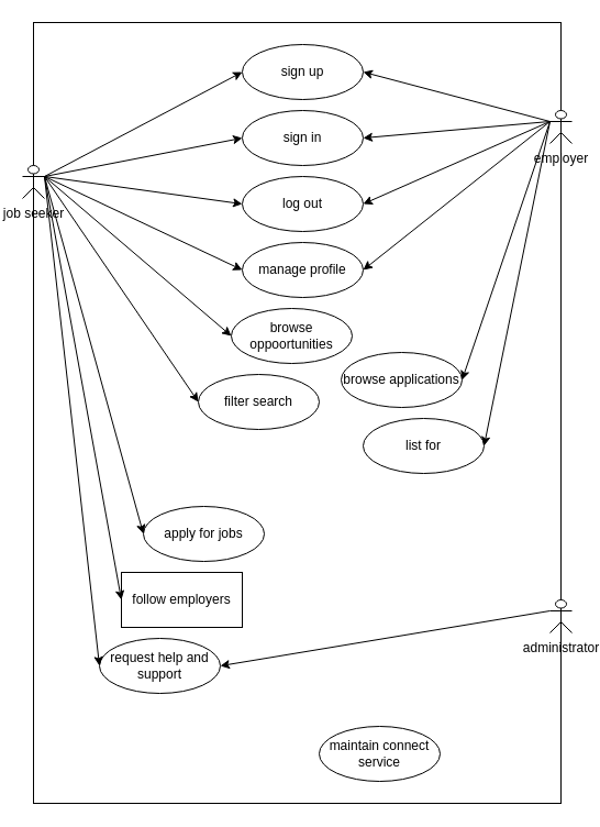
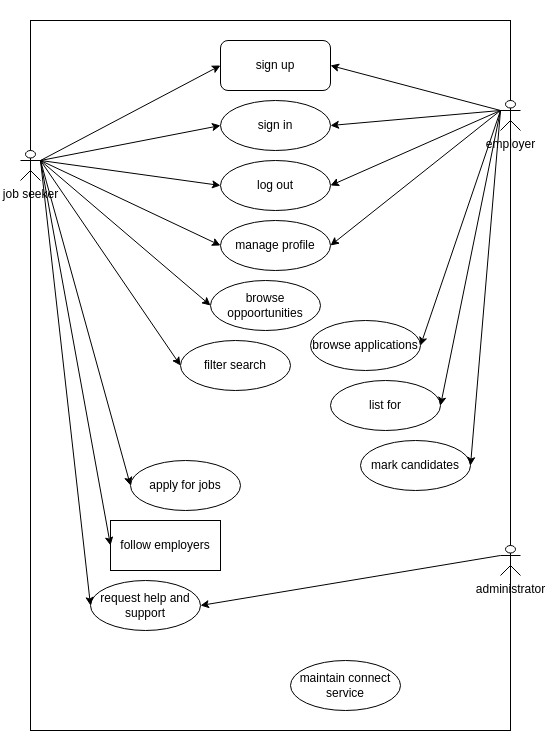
  <mxCell id="0" />
  <mxCell id="1" parent="0" />
  <mxCell id="2" value="" style="rounded=0;whiteSpace=wrap;html=1;" vertex="1" parent="1"><mxGeometry x="30" y="20" width="480" height="710" as="geometry" /></mxCell>
  <mxCell id="3" value="job seeker" style="shape=umlActor;verticalLabelPosition=bottom;verticalAlign=top;html=1;outlineConnect=0;" vertex="1" parent="1"><mxGeometry x="20" y="150" width="20" height="30" as="geometry" /></mxCell>
  <mxCell id="4" value="employer" style="shape=umlActor;verticalLabelPosition=bottom;verticalAlign=top;html=1;outlineConnect=0;" vertex="1" parent="1"><mxGeometry x="500" y="100" width="20" height="30" as="geometry" /></mxCell>
  <mxCell id="5" value="administrator" style="shape=umlActor;verticalLabelPosition=bottom;verticalAlign=top;html=1;outlineConnect=0;" vertex="1" parent="1"><mxGeometry x="500" y="545" width="20" height="30" as="geometry" /></mxCell>
- <mxCell id="6" value="sign up" style="ellipse;whiteSpace=wrap;html=1;" vertex="1" parent="1"><mxGeometry x="220" y="40" width="110" height="50" as="geometry" /></mxCell>
+ <mxCell id="6" value="sign up" style="whiteSpace=wrap;html=1;rounded=1;" vertex="1" parent="1"><mxGeometry x="220" y="40" width="110" height="50" as="geometry" /></mxCell>
  <mxCell id="7" value="sign in" style="ellipse;whiteSpace=wrap;html=1;" vertex="1" parent="1"><mxGeometry x="220" y="100" width="110" height="50" as="geometry" /></mxCell>
  <mxCell id="8" value="browse oppoortunities" style="ellipse;whiteSpace=wrap;html=1;" vertex="1" parent="1"><mxGeometry x="210" y="280" width="110" height="50" as="geometry" /></mxCell>
  <mxCell id="9" value="filter search" style="ellipse;whiteSpace=wrap;html=1;" vertex="1" parent="1"><mxGeometry x="180" y="340" width="110" height="50" as="geometry" /></mxCell>
  <mxCell id="10" value="manage profile" style="ellipse;whiteSpace=wrap;html=1;" vertex="1" parent="1"><mxGeometry x="220" y="220" width="110" height="50" as="geometry" /></mxCell>
+ <mxCell id="11" value="mark candidates" style="ellipse;whiteSpace=wrap;html=1;" vertex="1" parent="1"><mxGeometry x="360" y="440" width="110" height="50" as="geometry" /></mxCell>
  <mxCell id="12" value="apply for jobs" style="ellipse;whiteSpace=wrap;html=1;" vertex="1" parent="1"><mxGeometry x="130" y="460" width="110" height="50" as="geometry" /></mxCell>
  <mxCell id="13" value="list for" style="ellipse;whiteSpace=wrap;html=1;" vertex="1" parent="1"><mxGeometry x="330" y="380" width="110" height="50" as="geometry" /></mxCell>
  <mxCell id="14" value="browse applications" style="ellipse;whiteSpace=wrap;html=1;" vertex="1" parent="1"><mxGeometry x="310" y="320" width="110" height="50" as="geometry" /></mxCell>
  <mxCell id="15" value="follow employers" style="whiteSpace=wrap;html=1;rounded=0;" vertex="1" parent="1"><mxGeometry x="110" y="520" width="110" height="50" as="geometry" /></mxCell>
  <mxCell id="16" value="request help and support" style="ellipse;whiteSpace=wrap;html=1;" vertex="1" parent="1"><mxGeometry x="90" y="580" width="110" height="50" as="geometry" /></mxCell>
  <mxCell id="17" value="maintain connect service" style="ellipse;whiteSpace=wrap;html=1;" vertex="1" parent="1"><mxGeometry x="290" y="660" width="110" height="50" as="geometry" /></mxCell>
  <mxCell id="18" value="log out" style="ellipse;whiteSpace=wrap;html=1;" vertex="1" parent="1"><mxGeometry x="220" y="160" width="110" height="50" as="geometry" /></mxCell>
  <mxCell id="19" value="" style="endArrow=classic;html=1;rounded=0;exitX=1;exitY=0.333;exitDx=0;exitDy=0;exitPerimeter=0;entryX=0;entryY=0.5;entryDx=0;entryDy=0;" edge="1" parent="1" source="3" target="6"><mxGeometry width="50" height="50" relative="1" as="geometry"><mxPoint x="230" y="300" as="sourcePoint" /><mxPoint x="280" y="250" as="targetPoint" /></mxGeometry></mxCell>
  <mxCell id="20" value="" style="endArrow=classic;html=1;rounded=0;entryX=0;entryY=0.5;entryDx=0;entryDy=0;" edge="1" parent="1" target="7"><mxGeometry width="50" height="50" relative="1" as="geometry"><mxPoint x="40" y="160" as="sourcePoint" /><mxPoint x="230" y="75" as="targetPoint" /></mxGeometry></mxCell>
  <mxCell id="21" value="" style="endArrow=classic;html=1;rounded=0;exitX=1;exitY=0.333;exitDx=0;exitDy=0;exitPerimeter=0;entryX=0;entryY=0.5;entryDx=0;entryDy=0;" edge="1" parent="1" source="3" target="18"><mxGeometry width="50" height="50" relative="1" as="geometry"><mxPoint x="70" y="177.5" as="sourcePoint" /><mxPoint x="220" y="190" as="targetPoint" /></mxGeometry></mxCell>
  <mxCell id="22" value="" style="endArrow=classic;html=1;rounded=0;entryX=0;entryY=0.5;entryDx=0;entryDy=0;exitX=1;exitY=0.333;exitDx=0;exitDy=0;exitPerimeter=0;" edge="1" parent="1" source="3" target="10"><mxGeometry width="50" height="50" relative="1" as="geometry"><mxPoint x="230" y="300" as="sourcePoint" /><mxPoint x="280" y="250" as="targetPoint" /></mxGeometry></mxCell>
  <mxCell id="23" value="" style="endArrow=classic;html=1;rounded=0;exitX=0;exitY=0.333;exitDx=0;exitDy=0;exitPerimeter=0;entryX=1;entryY=0.5;entryDx=0;entryDy=0;" edge="1" parent="1" source="4" target="6"><mxGeometry width="50" height="50" relative="1" as="geometry"><mxPoint x="50" y="170" as="sourcePoint" /><mxPoint x="230" y="75" as="targetPoint" /></mxGeometry></mxCell>
  <mxCell id="24" value="" style="endArrow=classic;html=1;rounded=0;exitX=0;exitY=0.333;exitDx=0;exitDy=0;exitPerimeter=0;entryX=1;entryY=0.5;entryDx=0;entryDy=0;" edge="1" parent="1" source="4" target="7"><mxGeometry width="50" height="50" relative="1" as="geometry"><mxPoint x="510" y="120" as="sourcePoint" /><mxPoint x="340" y="75" as="targetPoint" /></mxGeometry></mxCell>
  <mxCell id="25" value="" style="endArrow=classic;html=1;rounded=0;exitX=0;exitY=0.333;exitDx=0;exitDy=0;exitPerimeter=0;entryX=1;entryY=0.5;entryDx=0;entryDy=0;" edge="1" parent="1" source="4" target="18"><mxGeometry width="50" height="50" relative="1" as="geometry"><mxPoint x="520" y="130" as="sourcePoint" /><mxPoint x="350" y="85" as="targetPoint" /></mxGeometry></mxCell>
  <mxCell id="26" value="" style="endArrow=classic;html=1;rounded=0;exitX=0;exitY=0.333;exitDx=0;exitDy=0;exitPerimeter=0;entryX=1;entryY=0.5;entryDx=0;entryDy=0;" edge="1" parent="1" source="4" target="10"><mxGeometry width="50" height="50" relative="1" as="geometry"><mxPoint x="530" y="140" as="sourcePoint" /><mxPoint x="360" y="95" as="targetPoint" /></mxGeometry></mxCell>
  <mxCell id="27" value="" style="endArrow=classic;html=1;rounded=0;entryX=1;entryY=0.5;entryDx=0;entryDy=0;" edge="1" parent="1" target="14"><mxGeometry width="50" height="50" relative="1" as="geometry"><mxPoint x="500" y="110" as="sourcePoint" /><mxPoint x="370" y="105" as="targetPoint" /></mxGeometry></mxCell>
  <mxCell id="28" value="" style="endArrow=classic;html=1;rounded=0;exitX=0;exitY=0.333;exitDx=0;exitDy=0;exitPerimeter=0;entryX=1;entryY=0.5;entryDx=0;entryDy=0;" edge="1" parent="1" source="4" target="13"><mxGeometry width="50" height="50" relative="1" as="geometry"><mxPoint x="550" y="160" as="sourcePoint" /><mxPoint x="380" y="115" as="targetPoint" /></mxGeometry></mxCell>
+ <mxCell id="29" value="" style="endArrow=classic;html=1;rounded=0;exitX=0;exitY=0.333;exitDx=0;exitDy=0;exitPerimeter=0;entryX=1;entryY=0.5;entryDx=0;entryDy=0;" edge="1" parent="1" source="4" target="11"><mxGeometry width="50" height="50" relative="1" as="geometry"><mxPoint x="560" y="170" as="sourcePoint" /><mxPoint x="390" y="125" as="targetPoint" /></mxGeometry></mxCell>
  <mxCell id="30" value="" style="endArrow=classic;html=1;rounded=0;exitX=1;exitY=0.333;exitDx=0;exitDy=0;exitPerimeter=0;entryX=0;entryY=0.5;entryDx=0;entryDy=0;" edge="1" parent="1" source="3" target="8"><mxGeometry width="50" height="50" relative="1" as="geometry"><mxPoint x="570" y="180" as="sourcePoint" /><mxPoint x="400" y="135" as="targetPoint" /></mxGeometry></mxCell>
  <mxCell id="31" value="" style="endArrow=classic;html=1;rounded=0;exitX=1;exitY=0.333;exitDx=0;exitDy=0;exitPerimeter=0;entryX=0;entryY=0.5;entryDx=0;entryDy=0;strokeColor=default;align=center;verticalAlign=middle;fontFamily=Helvetica;fontSize=11;fontColor=default;labelBackgroundColor=default;" edge="1" parent="1" source="3" target="9"><mxGeometry width="50" height="50" relative="1" as="geometry"><mxPoint x="580" y="190" as="sourcePoint" /><mxPoint x="410" y="145" as="targetPoint" /></mxGeometry></mxCell>
  <mxCell id="32" value="" style="endArrow=classic;html=1;rounded=0;exitX=1;exitY=0.333;exitDx=0;exitDy=0;exitPerimeter=0;entryX=0;entryY=0.5;entryDx=0;entryDy=0;strokeColor=default;align=center;verticalAlign=middle;fontFamily=Helvetica;fontSize=11;fontColor=default;labelBackgroundColor=default;" edge="1" parent="1" source="3" target="12"><mxGeometry width="50" height="50" relative="1" as="geometry"><mxPoint x="50" y="170" as="sourcePoint" /><mxPoint x="160" y="435" as="targetPoint" /></mxGeometry></mxCell>
  <mxCell id="33" value="" style="endArrow=classic;html=1;rounded=0;exitX=1;exitY=0.333;exitDx=0;exitDy=0;exitPerimeter=0;entryX=0;entryY=0.5;entryDx=0;entryDy=0;strokeColor=default;align=center;verticalAlign=middle;fontFamily=Helvetica;fontSize=11;fontColor=default;labelBackgroundColor=default;" edge="1" parent="1" source="3" target="15"><mxGeometry width="50" height="50" relative="1" as="geometry"><mxPoint x="60" y="180" as="sourcePoint" /><mxPoint x="170" y="445" as="targetPoint" /></mxGeometry></mxCell>
  <mxCell id="34" value="" style="endArrow=classic;html=1;rounded=0;exitX=1;exitY=0.333;exitDx=0;exitDy=0;exitPerimeter=0;entryX=0;entryY=0.5;entryDx=0;entryDy=0;strokeColor=default;align=center;verticalAlign=middle;fontFamily=Helvetica;fontSize=11;fontColor=default;labelBackgroundColor=default;" edge="1" parent="1" source="3" target="16"><mxGeometry width="50" height="50" relative="1" as="geometry"><mxPoint x="70" y="190" as="sourcePoint" /><mxPoint x="180" y="455" as="targetPoint" /></mxGeometry></mxCell>
  <mxCell id="35" value="" style="endArrow=classic;html=1;rounded=0;exitX=0;exitY=0.333;exitDx=0;exitDy=0;exitPerimeter=0;entryX=1;entryY=0.5;entryDx=0;entryDy=0;strokeColor=default;align=center;verticalAlign=middle;fontFamily=Helvetica;fontSize=11;fontColor=default;labelBackgroundColor=default;" edge="1" parent="1" source="5" target="16"><mxGeometry width="50" height="50" relative="1" as="geometry"><mxPoint x="90" y="210" as="sourcePoint" /><mxPoint x="200" y="475" as="targetPoint" /></mxGeometry></mxCell>
